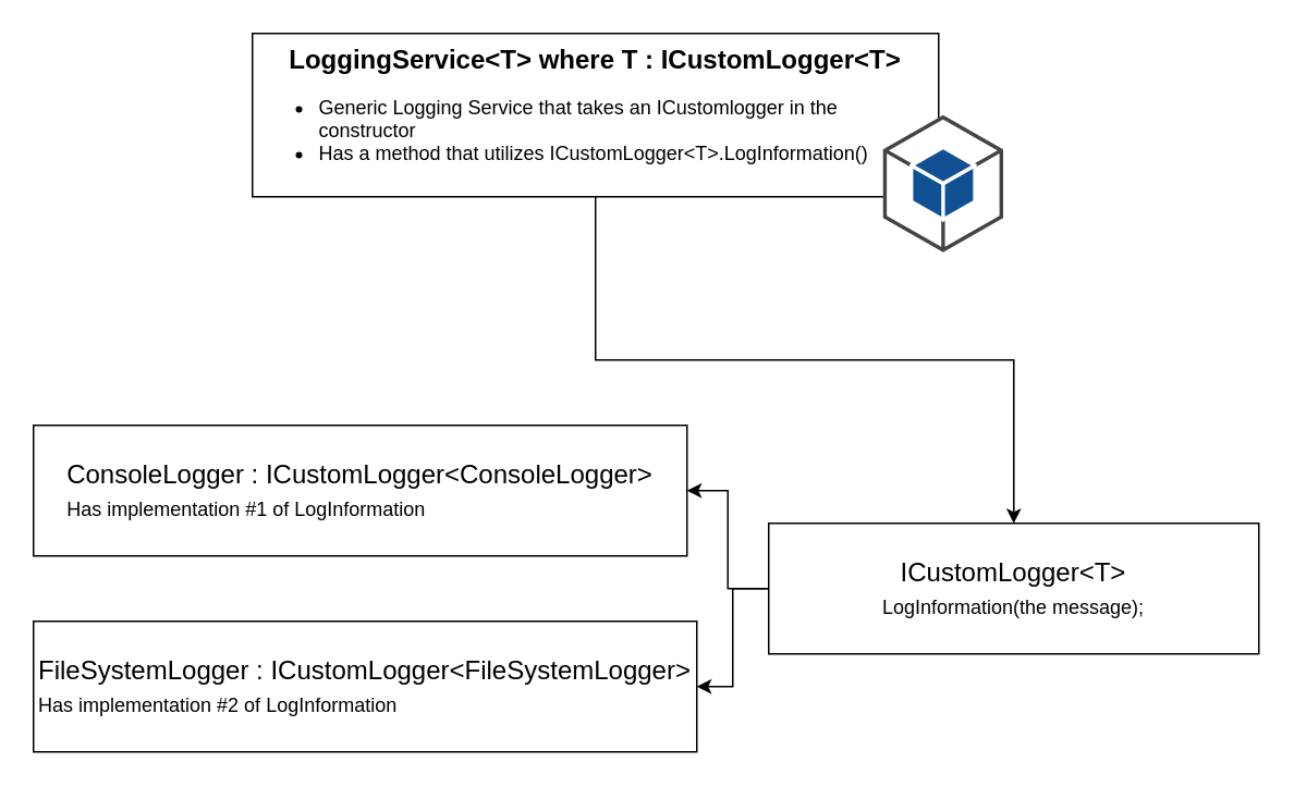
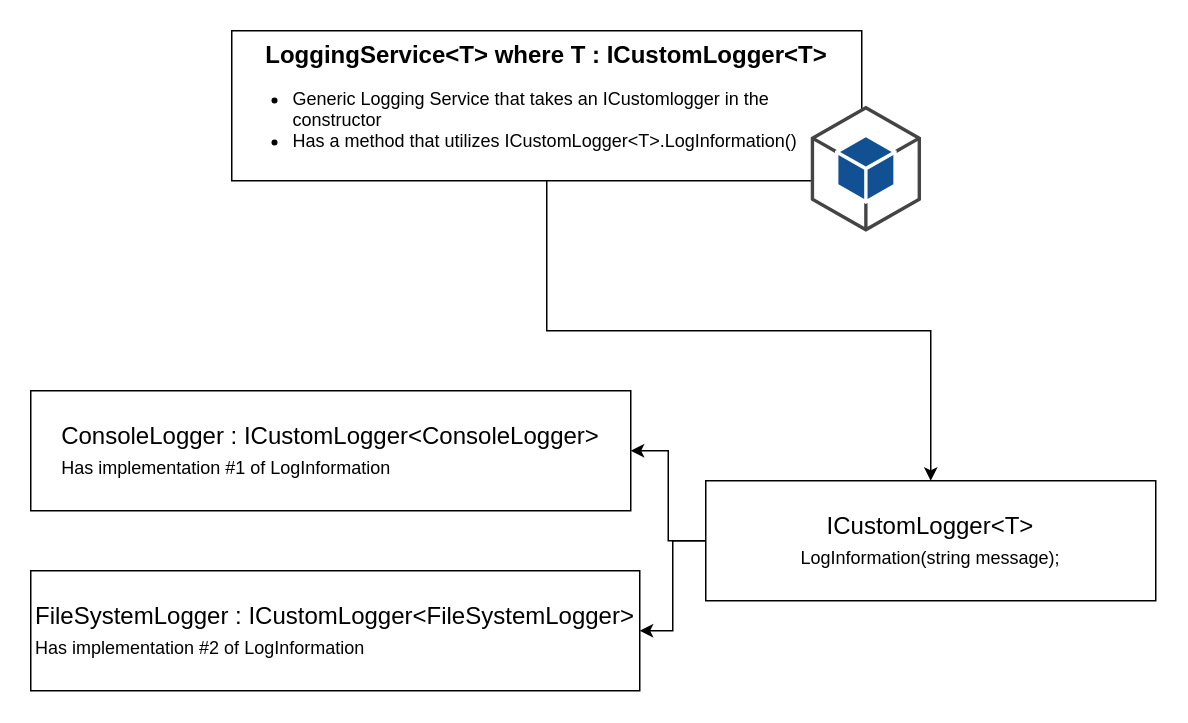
  <mxCell id="0" />
  <mxCell id="1" parent="0" />
  <mxCell id="2" style="edgeStyle=orthogonalEdgeStyle;rounded=0;orthogonalLoop=1;jettySize=auto;html=1;fontSize=12;" edge="1" parent="1" source="3" target="7"><mxGeometry relative="1" as="geometry" /></mxCell>
  <mxCell id="3" value="&lt;b&gt;&lt;font style=&quot;font-size: 16px;&quot;&gt;LoggingService&amp;lt;T&amp;gt; where T : ICustomLogger&amp;lt;T&amp;gt;&lt;/font&gt;&lt;/b&gt;&lt;br&gt;&lt;ul&gt;&lt;li style=&quot;text-align: left;&quot;&gt;Generic Logging Service that takes an ICustomlogger in the constructor&lt;/li&gt;&lt;li style=&quot;text-align: left;&quot;&gt;Has a method that utilizes ICustomLogger&amp;lt;T&amp;gt;.LogInformation()&lt;/li&gt;&lt;/ul&gt;" style="rounded=0;whiteSpace=wrap;html=1;" vertex="1" parent="1"><mxGeometry x="154" y="20" width="420" height="100" as="geometry" /></mxCell>
  <mxCell id="4" value="" style="outlineConnect=0;dashed=0;verticalLabelPosition=bottom;verticalAlign=top;align=center;html=1;shape=mxgraph.aws3.android;fillColor=#115193;gradientColor=none;fontSize=16;" vertex="1" parent="1"><mxGeometry x="540" y="70" width="73.5" height="84" as="geometry" /></mxCell>
  <mxCell id="5" style="edgeStyle=orthogonalEdgeStyle;rounded=0;orthogonalLoop=1;jettySize=auto;html=1;fontSize=12;" edge="1" parent="1" source="7" target="8"><mxGeometry relative="1" as="geometry" /></mxCell>
  <mxCell id="6" style="edgeStyle=orthogonalEdgeStyle;rounded=0;orthogonalLoop=1;jettySize=auto;html=1;fontSize=12;" edge="1" parent="1" source="7" target="9"><mxGeometry relative="1" as="geometry" /></mxCell>
- <mxCell id="7" value="ICustomLogger&amp;lt;T&amp;gt;&lt;br&gt;&lt;div style=&quot;text-align: left;&quot;&gt;&lt;span style=&quot;background-color: initial;&quot;&gt;&lt;font style=&quot;font-size: 12px;&quot;&gt;LogInformation(the message);&lt;/font&gt;&lt;/span&gt;&lt;/div&gt;" style="rounded=0;whiteSpace=wrap;html=1;fontSize=16;" vertex="1" parent="1"><mxGeometry x="470" y="320" width="300" height="80" as="geometry" /></mxCell>
+ <mxCell id="7" value="ICustomLogger&amp;lt;T&amp;gt;&lt;br&gt;&lt;div style=&quot;text-align: left;&quot;&gt;&lt;span style=&quot;background-color: initial;&quot;&gt;&lt;font style=&quot;font-size: 12px;&quot;&gt;LogInformation(string message);&lt;/font&gt;&lt;/span&gt;&lt;/div&gt;" style="rounded=0;whiteSpace=wrap;html=1;fontSize=16;" vertex="1" parent="1"><mxGeometry x="470" y="320" width="300" height="80" as="geometry" /></mxCell>
  <mxCell id="8" value="ConsoleLogger : ICustomLogger&amp;lt;ConsoleLogger&amp;gt;&lt;br&gt;&lt;div style=&quot;text-align: left;&quot;&gt;&lt;span style=&quot;background-color: initial;&quot;&gt;&lt;font style=&quot;font-size: 12px;&quot;&gt;Has implementation #1 of LogInformation&lt;/font&gt;&lt;/span&gt;&lt;/div&gt;" style="rounded=0;whiteSpace=wrap;html=1;fontSize=16;" vertex="1" parent="1"><mxGeometry x="20" y="260" width="400" height="80" as="geometry" /></mxCell>
  <mxCell id="9" value="FileSystemLogger : ICustomLogger&amp;lt;FileSystemLogger&amp;gt;&lt;br&gt;&lt;div style=&quot;text-align: left;&quot;&gt;&lt;span style=&quot;background-color: initial;&quot;&gt;&lt;font style=&quot;font-size: 12px;&quot;&gt;Has implementation #2 of LogInformation&lt;/font&gt;&lt;/span&gt;&lt;/div&gt;" style="rounded=0;whiteSpace=wrap;html=1;fontSize=16;" vertex="1" parent="1"><mxGeometry x="20" y="380" width="406" height="80" as="geometry" /></mxCell>
